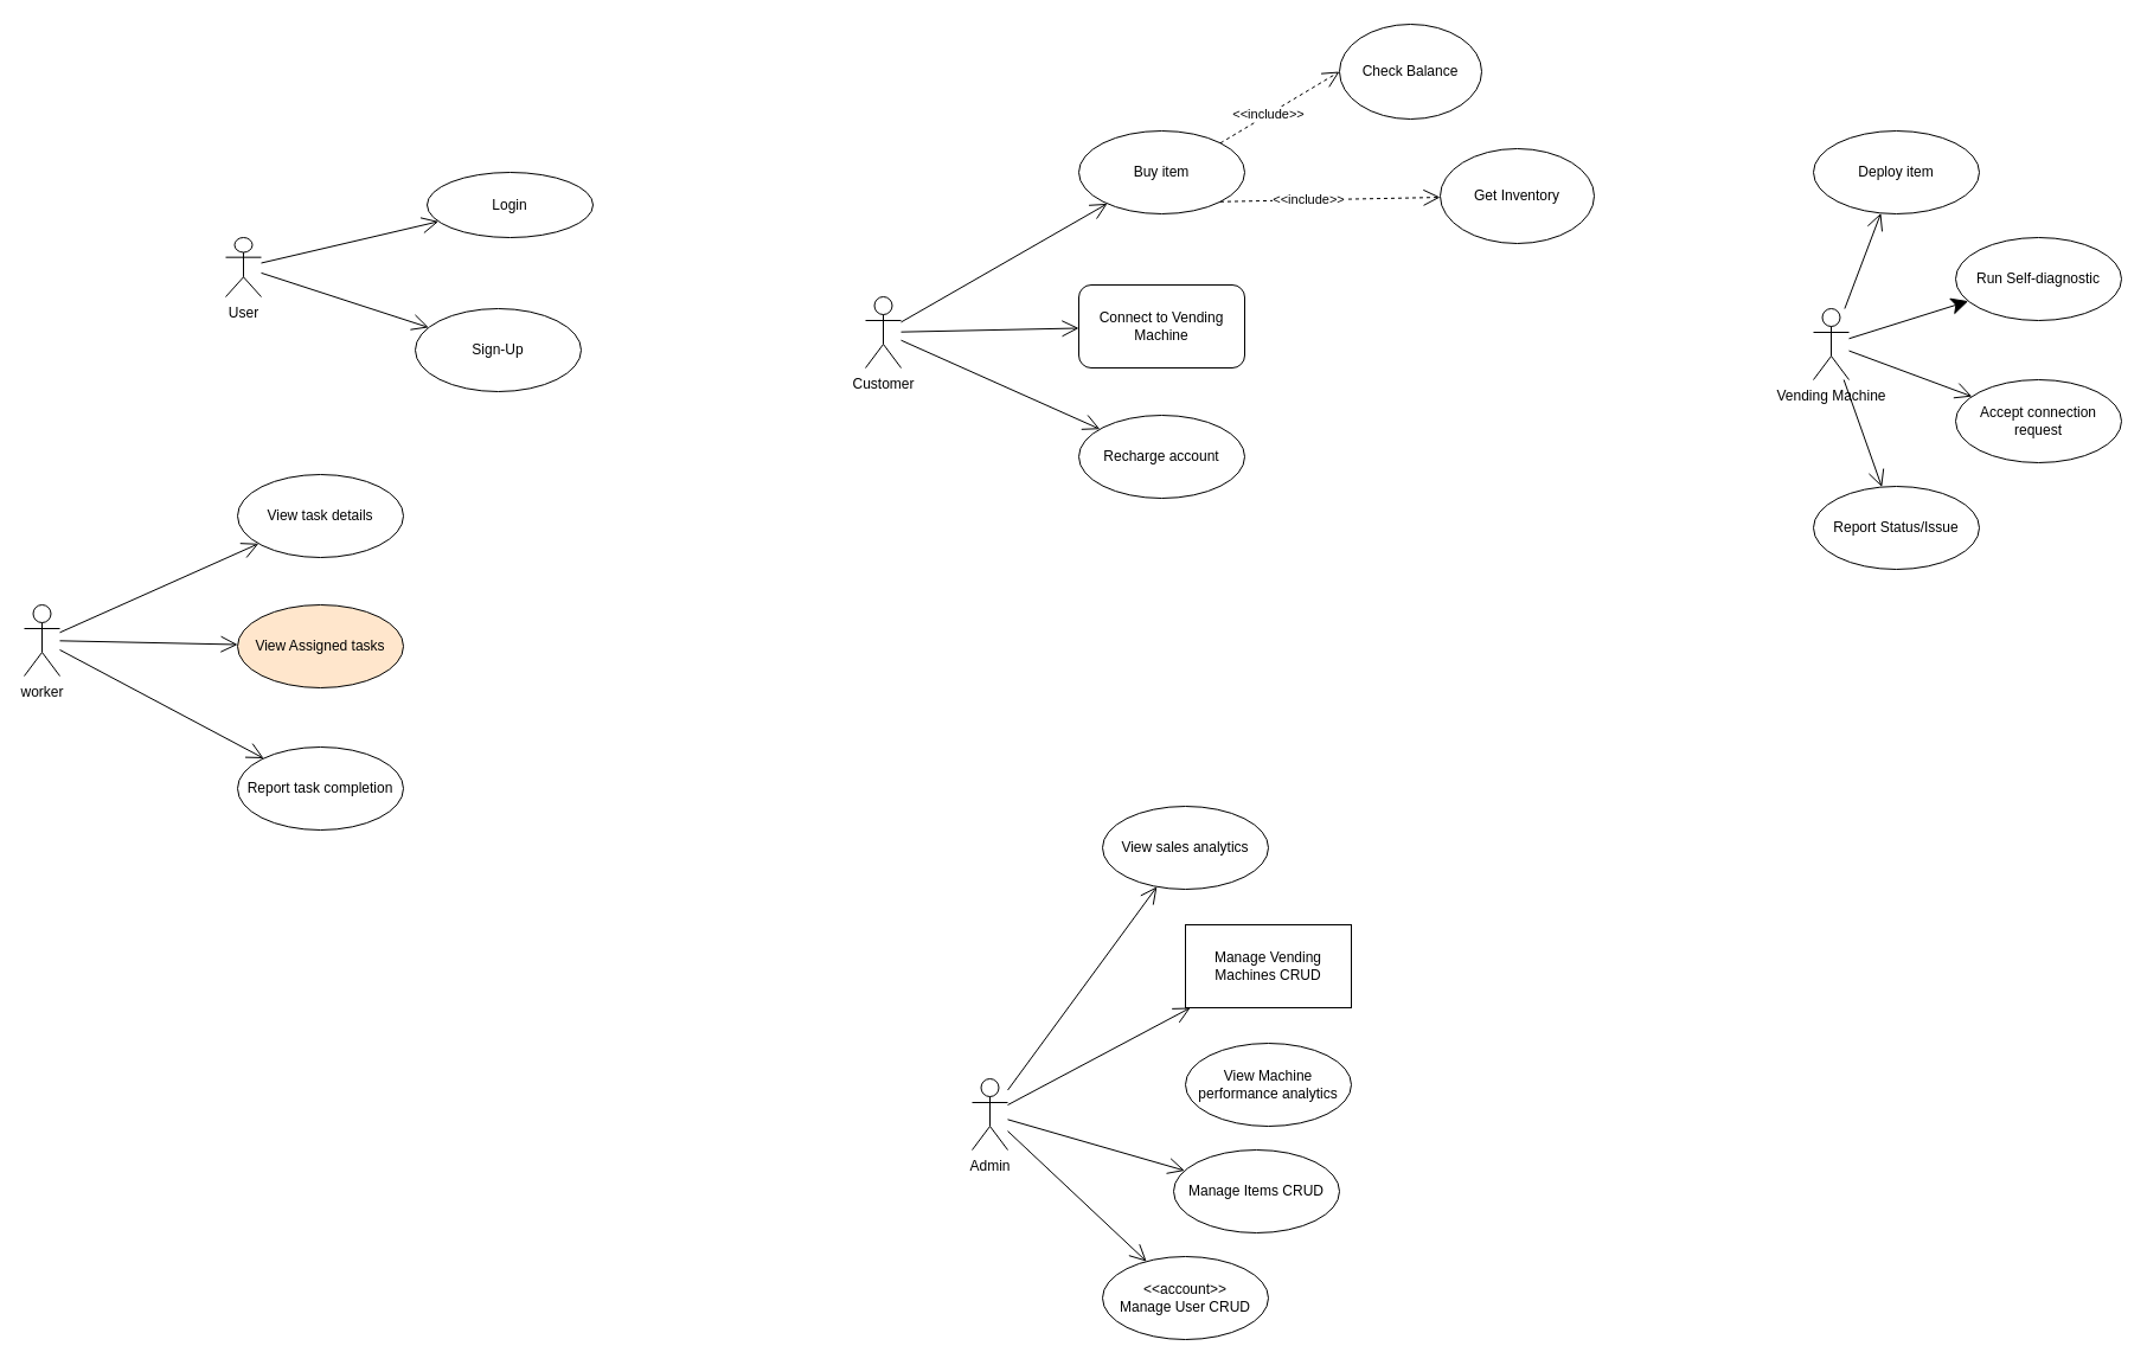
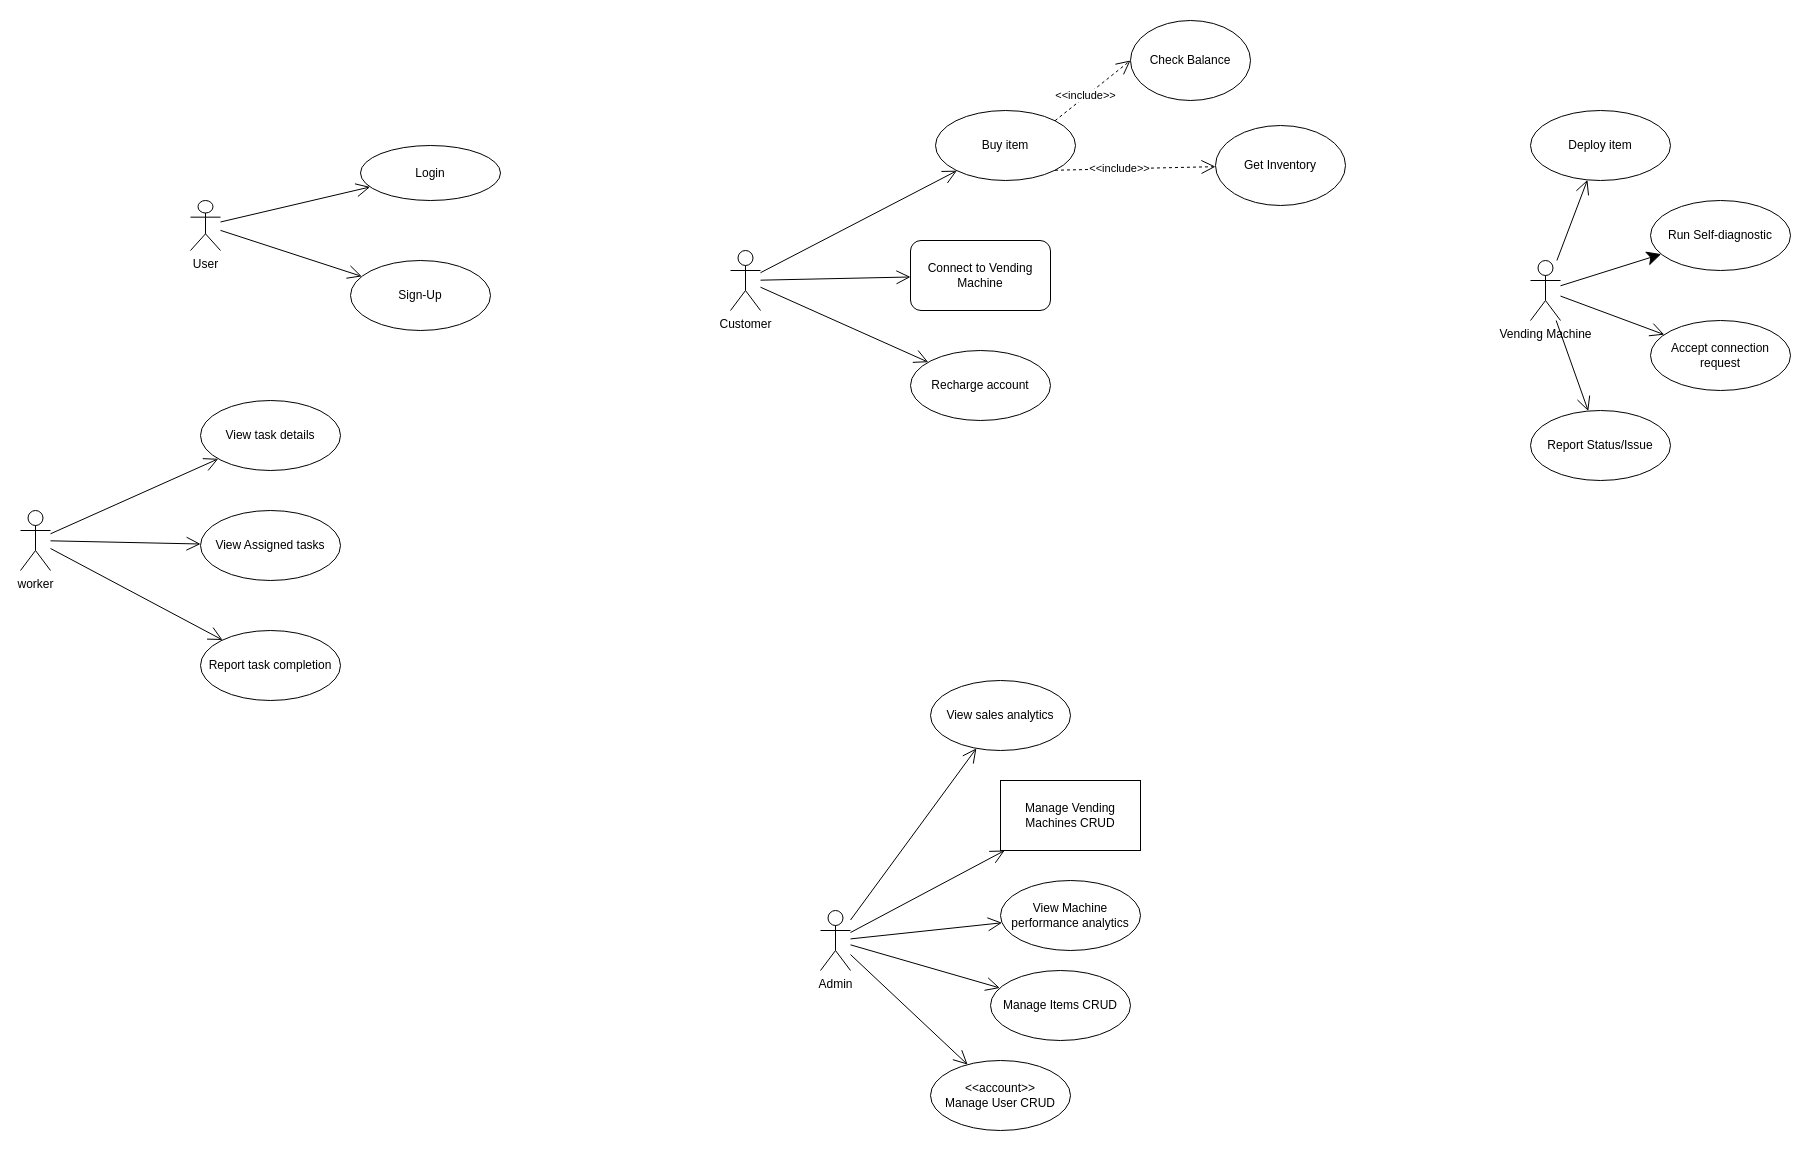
  <mxCell id="0" />
  <mxCell id="1" parent="0" />
  <mxCell id="2" value="Customer" style="shape=umlActor;verticalLabelPosition=bottom;verticalAlign=top;html=1;" vertex="1" parent="1"><mxGeometry x="730" y="250" width="30" height="60" as="geometry" /></mxCell>
  <mxCell id="3" value="Admin" style="shape=umlActor;verticalLabelPosition=bottom;verticalAlign=top;html=1;" vertex="1" parent="1"><mxGeometry x="820" y="910" width="30" height="60" as="geometry" /></mxCell>
  <mxCell id="4" value="Vending Machine" style="shape=umlActor;verticalLabelPosition=bottom;verticalAlign=top;html=1;" vertex="1" parent="1"><mxGeometry x="1530" y="260" width="30" height="60" as="geometry" /></mxCell>
  <mxCell id="5" value="worker" style="shape=umlActor;verticalLabelPosition=bottom;verticalAlign=top;html=1;" vertex="1" parent="1"><mxGeometry x="20" y="510" width="30" height="60" as="geometry" /></mxCell>
  <mxCell id="6" value="" style="endArrow=open;endFill=1;endSize=12;html=1;rounded=0;" edge="1" parent="1" source="2" target="28"><mxGeometry width="160" relative="1" as="geometry"><mxPoint x="910" y="300" as="sourcePoint" /><mxPoint x="925" y="335" as="targetPoint" /></mxGeometry></mxCell>
  <mxCell id="7" value="Recharge account" style="ellipse;whiteSpace=wrap;html=1;" vertex="1" parent="1"><mxGeometry x="910" y="350" width="140" height="70" as="geometry" /></mxCell>
- <mxCell id="8" value="Buy item" style="ellipse;whiteSpace=wrap;html=1;" vertex="1" parent="1"><mxGeometry x="910" y="110" width="140" height="70" as="geometry" /></mxCell>
+ <mxCell id="8" value="Buy item" style="ellipse;whiteSpace=wrap;html=1;" vertex="1" parent="1"><mxGeometry x="935" y="110" width="140" height="70" as="geometry" /></mxCell>
  <mxCell id="9" value="" style="endArrow=open;endFill=1;endSize=12;html=1;rounded=0;" edge="1" parent="1" source="2" target="8"><mxGeometry width="160" relative="1" as="geometry"><mxPoint x="1065" y="335" as="sourcePoint" /><mxPoint x="1270" y="620" as="targetPoint" /></mxGeometry></mxCell>
- <mxCell id="10" value="View Assigned tasks" style="ellipse;whiteSpace=wrap;html=1;fillColor=#ffe6cc;" vertex="1" parent="1"><mxGeometry x="200" y="510" width="140" height="70" as="geometry" /></mxCell>
+ <mxCell id="10" value="View Assigned tasks" style="ellipse;whiteSpace=wrap;html=1;" vertex="1" parent="1"><mxGeometry x="200" y="510" width="140" height="70" as="geometry" /></mxCell>
  <mxCell id="11" value="" style="endArrow=open;endFill=1;endSize=12;html=1;rounded=0;" edge="1" parent="1" source="5" target="10"><mxGeometry width="160" relative="1" as="geometry"><mxPoint x="-170" y="720" as="sourcePoint" /><mxPoint x="-10" y="720" as="targetPoint" /></mxGeometry></mxCell>
  <mxCell id="12" value="View task details" style="ellipse;whiteSpace=wrap;html=1;" vertex="1" parent="1"><mxGeometry x="200" y="400" width="140" height="70" as="geometry" /></mxCell>
  <mxCell id="13" value="Report task completion" style="ellipse;whiteSpace=wrap;html=1;" vertex="1" parent="1"><mxGeometry x="200" y="630" width="140" height="70" as="geometry" /></mxCell>
  <mxCell id="14" value="" style="endArrow=open;endFill=1;endSize=12;html=1;rounded=0;" edge="1" parent="1" source="5" target="13"><mxGeometry width="160" relative="1" as="geometry"><mxPoint x="-170" y="720" as="sourcePoint" /><mxPoint x="-10" y="720" as="targetPoint" /></mxGeometry></mxCell>
  <mxCell id="15" value="Manage Vending Machines CRUD" style="whiteSpace=wrap;html=1;rounded=0;" vertex="1" parent="1"><mxGeometry x="1000" y="780" width="140" height="70" as="geometry" /></mxCell>
  <mxCell id="16" value="" style="endArrow=open;endFill=1;endSize=12;html=1;rounded=0;" edge="1" parent="1" source="3" target="15"><mxGeometry width="160" relative="1" as="geometry"><mxPoint x="1935" y="740" as="sourcePoint" /><mxPoint x="2095" y="740" as="targetPoint" /></mxGeometry></mxCell>
  <mxCell id="17" value="&lt;div&gt;Manage Items CRUD&lt;/div&gt;" style="ellipse;whiteSpace=wrap;html=1;" vertex="1" parent="1"><mxGeometry x="990" y="970" width="140" height="70" as="geometry" /></mxCell>
  <mxCell id="18" value="" style="endArrow=open;endFill=1;endSize=12;html=1;rounded=0;" edge="1" parent="1" source="3" target="17"><mxGeometry width="160" relative="1" as="geometry"><mxPoint x="1935" y="740" as="sourcePoint" /><mxPoint x="2095" y="740" as="targetPoint" /></mxGeometry></mxCell>
  <mxCell id="19" value="Accept connection request" style="ellipse;whiteSpace=wrap;html=1;" vertex="1" parent="1"><mxGeometry x="1650" y="320" width="140" height="70" as="geometry" /></mxCell>
  <mxCell id="20" value="" style="endArrow=open;endFill=1;endSize=12;html=1;rounded=0;" edge="1" parent="1" source="4" target="19"><mxGeometry width="160" relative="1" as="geometry"><mxPoint x="690" y="-105" as="sourcePoint" /><mxPoint x="850" y="-105" as="targetPoint" /></mxGeometry></mxCell>
  <mxCell id="21" value="Deploy item" style="ellipse;whiteSpace=wrap;html=1;" vertex="1" parent="1"><mxGeometry x="1530" y="110" width="140" height="70" as="geometry" /></mxCell>
  <mxCell id="22" value="" style="endArrow=open;endFill=1;endSize=12;html=1;rounded=0;" edge="1" parent="1" source="4" target="21"><mxGeometry width="160" relative="1" as="geometry"><mxPoint x="1486.809" y="46.024" as="sourcePoint" /><mxPoint x="850" y="-105" as="targetPoint" /></mxGeometry></mxCell>
  <mxCell id="23" value="Report Status/Issue" style="ellipse;whiteSpace=wrap;html=1;" vertex="1" parent="1"><mxGeometry x="1530" y="410" width="140" height="70" as="geometry" /></mxCell>
  <mxCell id="24" value="Run Self-diagnostic" style="ellipse;whiteSpace=wrap;html=1;" vertex="1" parent="1"><mxGeometry x="1650" y="200" width="140" height="70" as="geometry" /></mxCell>
  <mxCell id="25" value="" style="endArrow=classic;endFill=1;endSize=12;html=1;rounded=0;" edge="1" parent="1" source="4" target="24"><mxGeometry width="160" relative="1" as="geometry"><mxPoint x="690" y="-105" as="sourcePoint" /><mxPoint x="850" y="-105" as="targetPoint" /></mxGeometry></mxCell>
  <mxCell id="26" value="" style="endArrow=open;endFill=1;endSize=12;html=1;rounded=0;" edge="1" parent="1" source="4" target="23"><mxGeometry width="160" relative="1" as="geometry"><mxPoint x="690" y="-105" as="sourcePoint" /><mxPoint x="850" y="-105" as="targetPoint" /></mxGeometry></mxCell>
  <mxCell id="27" value="User" style="shape=umlActor;verticalLabelPosition=bottom;verticalAlign=top;html=1;outlineConnect=0;" vertex="1" parent="1"><mxGeometry x="190" y="200" width="30" height="50" as="geometry" /></mxCell>
  <mxCell id="28" value="Connect to Vending Machine" style="whiteSpace=wrap;html=1;rounded=1;" vertex="1" parent="1"><mxGeometry x="910" width="140" height="70" as="geometry" y="240" /></mxCell>
  <mxCell id="29" value="Sign-Up" style="ellipse;whiteSpace=wrap;html=1;" vertex="1" parent="1"><mxGeometry x="350" y="260" width="140" height="70" as="geometry" /></mxCell>
  <mxCell id="30" value="Login" style="ellipse;whiteSpace=wrap;html=1;" vertex="1" parent="1"><mxGeometry x="360" y="145" width="140" height="55" as="geometry" /></mxCell>
  <mxCell id="31" value="" style="endArrow=open;endFill=1;endSize=12;html=1;rounded=0;" edge="1" parent="1" source="27" target="29"><mxGeometry width="160" relative="1" as="geometry"><mxPoint x="1260" y="605" as="sourcePoint" /><mxPoint x="1420" y="605" as="targetPoint" /></mxGeometry></mxCell>
  <mxCell id="32" value="" style="endArrow=open;endFill=1;endSize=12;html=1;rounded=0;" edge="1" parent="1" source="27" target="30"><mxGeometry width="160" relative="1" as="geometry"><mxPoint x="1260" y="605" as="sourcePoint" /><mxPoint x="1420" y="605" as="targetPoint" /></mxGeometry></mxCell>
  <mxCell id="33" value="&amp;lt;&amp;lt;account&amp;gt;&amp;gt;&lt;br&gt;Manage User CRUD" style="ellipse;whiteSpace=wrap;html=1;" vertex="1" parent="1"><mxGeometry x="930" y="1060" width="140" height="70" as="geometry" /></mxCell>
  <mxCell id="34" value="" style="endArrow=open;endFill=1;endSize=12;html=1;rounded=0;" edge="1" parent="1" source="3" target="33"><mxGeometry width="160" relative="1" as="geometry"><mxPoint x="1350" y="790" as="sourcePoint" /><mxPoint x="1510" y="790" as="targetPoint" /></mxGeometry></mxCell>
  <mxCell id="35" value="" style="endArrow=open;endFill=1;endSize=12;html=1;rounded=0;" edge="1" parent="1" source="2" target="7"><mxGeometry width="160" relative="1" as="geometry"><mxPoint x="790" y="590" as="sourcePoint" /><mxPoint x="950" y="590" as="targetPoint" /></mxGeometry></mxCell>
  <mxCell id="36" value="" style="endArrow=open;endFill=1;endSize=12;html=1;rounded=0;" edge="1" parent="1" source="5" target="12"><mxGeometry width="160" relative="1" as="geometry"><mxPoint x="870" y="570" as="sourcePoint" /><mxPoint x="1030" y="570" as="targetPoint" /></mxGeometry></mxCell>
  <mxCell id="37" value="View sales analytics" style="ellipse;whiteSpace=wrap;html=1;" vertex="1" parent="1"><mxGeometry x="930" y="680" width="140" height="70" as="geometry" /></mxCell>
  <mxCell id="38" value="View Machine performance analytics" style="ellipse;whiteSpace=wrap;html=1;" vertex="1" parent="1"><mxGeometry x="1000" y="880" width="140" height="70" as="geometry" /></mxCell>
  <mxCell id="39" value="" style="endArrow=open;endFill=1;endSize=12;html=1;rounded=0;" edge="1" parent="1" source="3" target="37"><mxGeometry width="160" relative="1" as="geometry"><mxPoint x="950" y="820" as="sourcePoint" /><mxPoint x="1110" y="820" as="targetPoint" /></mxGeometry></mxCell>
+ <mxCell id="40" value="" style="endArrow=open;endFill=1;endSize=12;html=1;rounded=0;" edge="1" parent="1" source="3" target="38"><mxGeometry width="160" relative="1" as="geometry"><mxPoint x="950" y="820" as="sourcePoint" /><mxPoint x="1110" y="820" as="targetPoint" /></mxGeometry></mxCell>
  <mxCell id="41" value="Get Inventory" style="ellipse;whiteSpace=wrap;html=1;" vertex="1" parent="1"><mxGeometry x="1215" y="125" width="130" height="80" as="geometry" /></mxCell>
  <mxCell id="42" value="" style="endArrow=open;endFill=1;endSize=12;html=1;rounded=0;dashed=1;exitX=1;exitY=1;exitDx=0;exitDy=0;" edge="1" parent="1" source="8" target="41"><mxGeometry width="160" relative="1" as="geometry"><mxPoint x="1090" y="212" as="sourcePoint" /><mxPoint x="1136" y="120" as="targetPoint" /></mxGeometry></mxCell>
  <mxCell id="43" value="&amp;lt;&amp;lt;include&amp;gt;&amp;gt;" style="edgeLabel;html=1;align=center;verticalAlign=middle;resizable=0;points=[];" vertex="1" connectable="0" parent="42"><mxGeometry x="-0.199" relative="1" as="geometry"><mxPoint y="-1" as="offset" /></mxGeometry></mxCell>
  <mxCell id="44" value="Check Balance" style="ellipse;whiteSpace=wrap;html=1;" vertex="1" parent="1"><mxGeometry x="1130" y="20" width="120" height="80" as="geometry" /></mxCell>
  <mxCell id="45" value="" style="endArrow=open;endFill=1;endSize=12;html=1;rounded=0;dashed=1;exitX=1;exitY=0;exitDx=0;exitDy=0;entryX=0;entryY=0.5;entryDx=0;entryDy=0;" edge="1" parent="1" source="8" target="44"><mxGeometry width="160" relative="1" as="geometry"><mxPoint x="1050" y="31" as="sourcePoint" /><mxPoint x="1155" y="110" as="targetPoint" /></mxGeometry></mxCell>
  <mxCell id="46" value="&amp;lt;&amp;lt;include&amp;gt;&amp;gt;" style="edgeLabel;html=1;align=center;verticalAlign=middle;resizable=0;points=[];" vertex="1" connectable="0" parent="45"><mxGeometry x="-0.199" relative="1" as="geometry"><mxPoint y="-1" as="offset" /></mxGeometry></mxCell>
